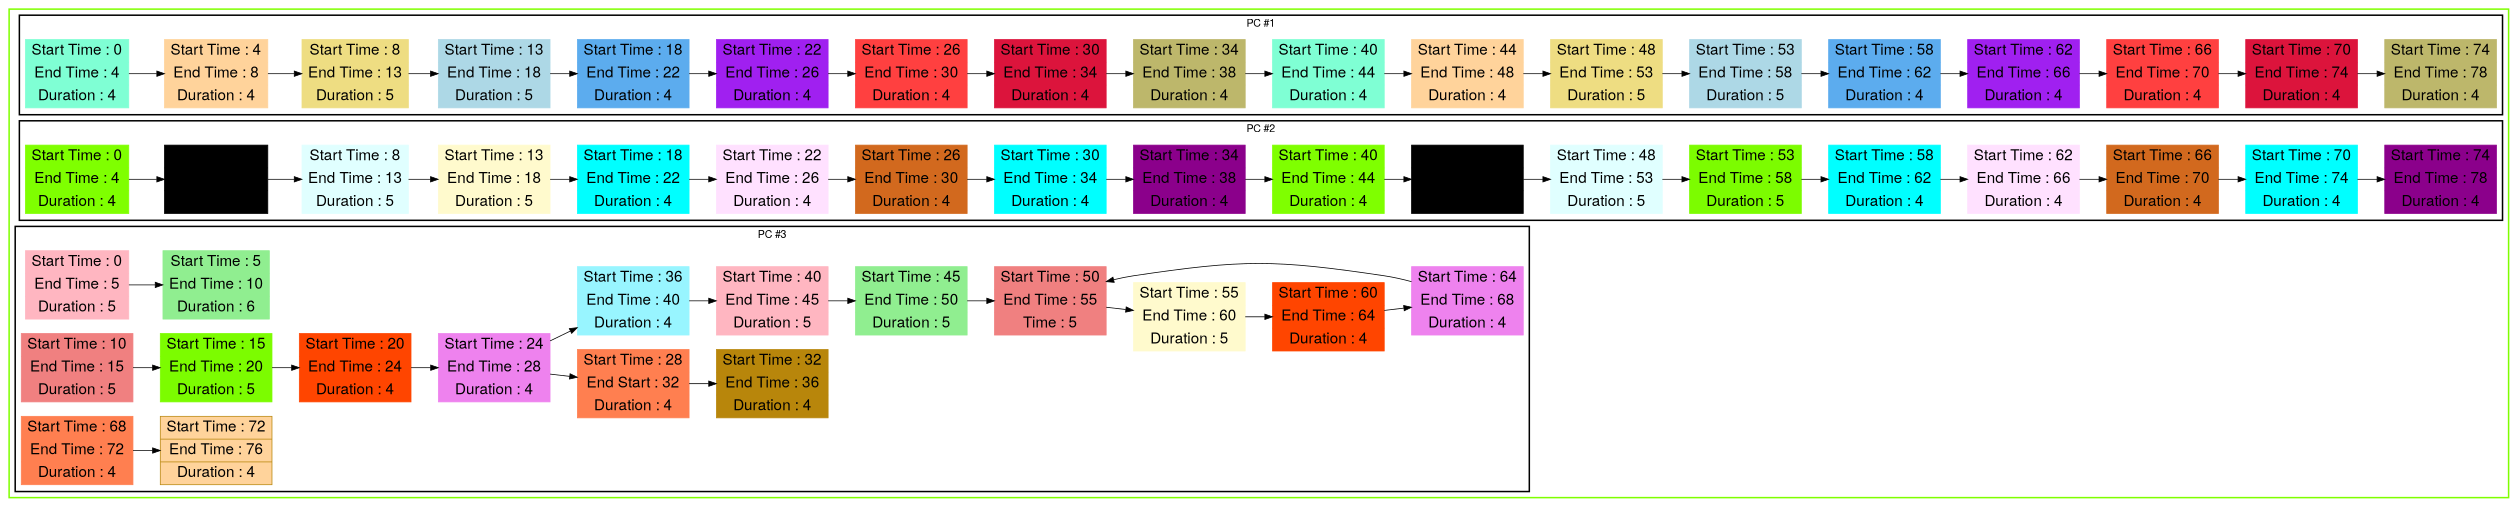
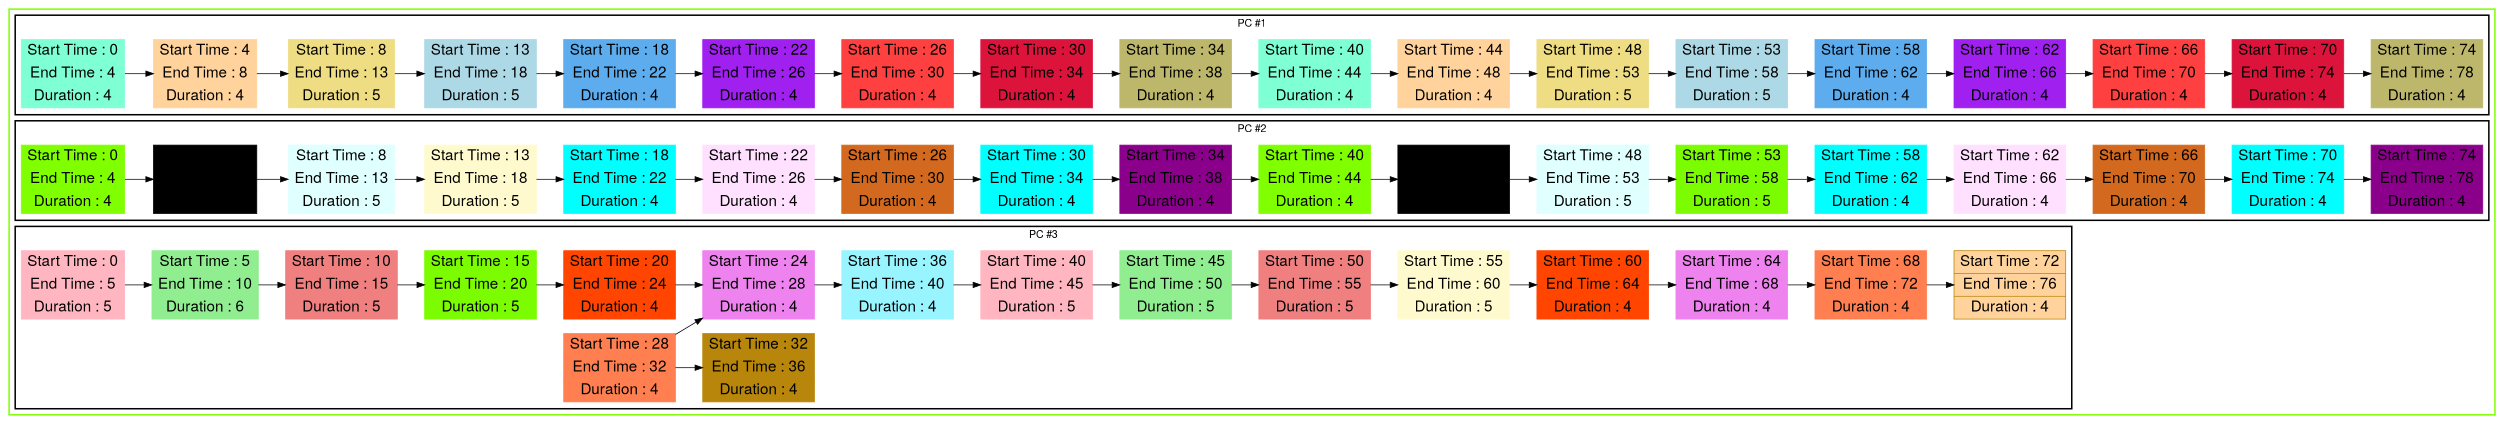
  digraph {
    fontname="Helvetica,Arial,sans-serif"
    rankdir=LR
    node [color=aquamarine fontname="Helvetica,Arial,sans-serif" fontsize=20 shape=record style=filled]
    edge [fontname="Helvetica,Arial,sans-serif"]
    n1 [label="Start Time : 0 | End Time : 4 | Duration : 4"]
    n2 [color=burlywood1 label="Start Time : 4 | End Time : 8 | Duration : 4"]
    n3 [color=lightgoldenrod label="Start Time : 8 | End Time : 13 | Duration : 5"]
    n4 [color=lightblue label="Start Time : 13 | End Time : 18 | Duration : 5"]
    n5 [color=steelblue2 label="Start Time : 18 | End Time : 22 | Duration : 4"]
    n6 [color=x11purple label="Start Time : 22 | End Time : 26 | Duration : 4"]
    n7 [color=brown1 label="Start Time : 26 | End Time : 30 | Duration : 4"]
    n8 [color=crimson label="Start Time : 30 | End Time : 34 | Duration : 4"]
    n9 [color=darkkhaki label="Start Time : 34 | End Time : 38 | Duration : 4"]
    n10 [label="Start Time : 40 | End Time : 44 | Duration : 4"]
    n11 [color=burlywood1 label="Start Time : 44 | End Time : 48 | Duration : 4"]
    n12 [color=lightgoldenrod label="Start Time : 48 | End Time : 53 | Duration : 5"]
    n13 [color=lightblue label="Start Time : 53 | End Time : 58 | Duration : 5"]
    n14 [color=steelblue2 label="Start Time : 58 | End Time : 62 | Duration : 4"]
    n15 [color=x11purple label="Start Time : 62 | End Time : 66 | Duration : 4"]
    n16 [color=brown1 label="Start Time : 66 | End Time : 70 | Duration : 4"]
    n17 [color=crimson label="Start Time : 70 | End Time : 74 | Duration : 4"]
    n18 [color=darkkhaki label="Start Time : 74 | End Time : 78 | Duration : 4"]
    n19 [color=chartreuse label="Start Time : 0 | End Time : 4 | Duration : 4"]
    n20 [color=cornflower label="Start Time : 4 | End Time : 8 | Duration : 4"]
    n21 [color=lightcyan label="Start Time : 8 | End Time : 13 | Duration : 5"]
    n22 [color=lemonchiffon label="Start Time : 13 | End Time : 18 | Duration : 5"]
    n23 [color=aqua label="Start Time : 18 | End Time : 22 | Duration : 4"]
    n24 [color=thistle1 label="Start Time : 22 | End Time : 26 | Duration : 4"]
    n25 [color=chocolate label="Start Time : 26 | End Time : 30 | Duration : 4"]
    n26 [color=cyan label="Start Time : 30 | End Time : 34 | Duration : 4"]
    n27 [color=darkmagenta label="Start Time : 34 | End Time : 38 | Duration : 4"]
    n28 [color=chartreuse label="Start Time : 40 | End Time : 44 | Duration : 4"]
    n29 [color=cornflower label="Start Time : 44 | End Time : 48 | Duration : 4"]
    n30 [color=lightcyan label="Start Time : 48 | End Time : 53 | Duration : 5"]
    n31 [color=lawngreen label="Start Time : 53 | End Time : 58 | Duration : 5"]
    n32 [color=aqua label="Start Time : 58 | End Time : 62 | Duration : 4"]
    n33 [color=thistle1 label="Start Time : 62 | End Time : 66 | Duration : 4"]
    n34 [color=chocolate label="Start Time : 66 | End Time : 70 | Duration : 4"]
    n35 [color=cyan label="Start Time : 70 | End Time : 74 | Duration : 4"]
    n36 [color=darkmagenta label="Start Time : 74 | End Time : 78 | Duration : 4"]
    n37 [color=lightpink label="Start Time : 0 | End Time : 5 | Duration : 5"]
    n38 [color=lightgreen label="Start Time : 5 | End Time : 10 | Duration : 6"]
    n39 [color=lightcoral label="Start Time : 10 | End Time : 15 | Duration : 5"]
    n40 [color=lawngreen label="Start Time : 15 | End Time : 20 | Duration : 5"]
    n41 [color=orangered1 label="Start Time : 20 | End Time : 24 | Duration : 4"]
    n42 [color=violet label="Start Time : 24 | End Time : 28 | Duration : 4"]
-   n43 [color=coral label="Start Time : 28 | End Start : 32 | Duration : 4"]
+   n43 [color=coral label="Start Time : 28 | End Time : 32 | Duration : 4"]
    n44 [color=darkgoldenrod label="Start Time : 32 | End Time : 36 | Duration : 4"]
    n45 [color=cadetblue1 label="Start Time : 36 | End Time : 40 | Duration : 4"]
    n46 [color=lightpink label="Start Time : 40 | End Time : 45 | Duration : 5"]
    n47 [color=lightgreen label="Start Time : 45 | End Time : 50 | Duration : 5"]
-   n48 [color=lightcoral label="Start Time : 50 | End Time : 55 | Time : 5"]
+   n48 [color=lightcoral label="Start Time : 50 | End Time : 55 | Duration : 5"]
    n49 [color=lemonchiffon label="Start Time : 55 | End Time : 60 | Duration : 5"]
    n50 [color=orangered1 label="Start Time : 60 | End Time : 64 | Duration : 4"]
    n51 [color=violet label="Start Time : 64 | End Time : 68 | Duration : 4"]
    n52 [color=coral label="Start Time : 68 | End Time : 72 | Duration : 4"]
    n53 [color=darkgoldenrod fillcolor=burlywood1 label="Start Time : 72 | End Time : 76 | Duration : 4"]
    subgraph cluster_1 {
      color=chartreuse
      style=bold
      subgraph cluster_2 {
        color=black
        label="PC #1"
        style=bold
        n1
        n2
        n3
        n4
        n5
        n6
        n7
        n8
        n9
        n10
        n11
        n12
        n13
        n14
        n15
        n16
        n17
        n18
      }
      subgraph cluster_3 {
        color=black
        label="PC #2"
        style=bold
        n19
        n20
        n21
        n22
        n23
        n24
        n25
        n26
        n27
        n28
        n29
        n30
        n31
        n32
        n33
        n34
        n35
        n36
      }
      subgraph cluster_4 {
        color=black
        label="PC #3"
        style=bold
        n37
        n38
        n39
        n40
        n41
        n42
        n43
        n44
        n45
        n46
        n47
        n48
        n49
        n50
        n51
        n52
        n53
      }
    }
    n1 -> n2
    n2 -> n3
    n3 -> n4
    n4 -> n5
    n5 -> n6
    n6 -> n7
    n7 -> n8
    n8 -> n9
    n9 -> n10
    n10 -> n11
    n11 -> n12
    n12 -> n13
    n13 -> n14
    n14 -> n15
    n15 -> n16
    n16 -> n17
    n17 -> n18
    n19 -> n20
    n20 -> n21
    n21 -> n22
    n22 -> n23
    n23 -> n24
    n24 -> n25
    n25 -> n26
    n26 -> n27
    n27 -> n28
    n28 -> n29
    n29 -> n30
    n30 -> n31
    n31 -> n32
    n32 -> n33
    n33 -> n34
    n34 -> n35
    n35 -> n36
    n37 -> n38
+   n38 -> n39
    n39 -> n40
    n40 -> n41
    n41 -> n42
-   n42 -> n43
+   n43 -> n42
    n42 -> n45
    n43 -> n44
    n45 -> n46
    n46 -> n47
    n47 -> n48
    n48 -> n49
    n49 -> n50
    n50 -> n51
-   n51 -> n48
+   n51 -> n52
    n52 -> n53
  }
